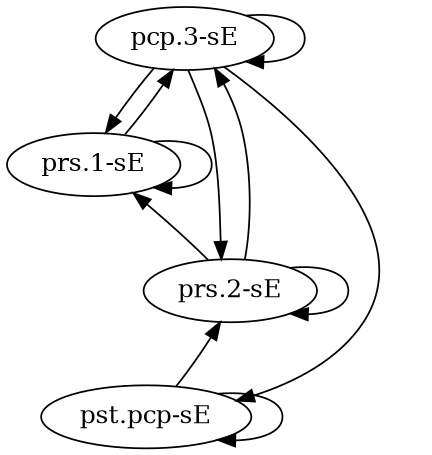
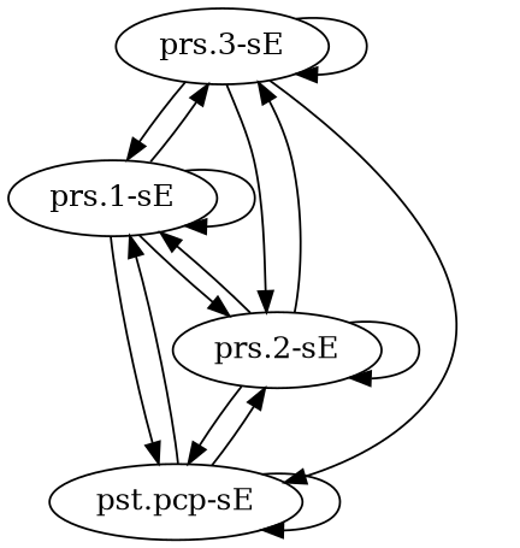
  digraph {
    node [tense=prs weight=1.0]
    edge [weight=1.0]
-   "prs.3-sE" [cell="prs.3" label="pcp.3-sE"]
+   "prs.3-sE" [cell="prs.3"]
    "prs.1-sE" [cell="prs.1"]
    "pst.pcp-sE" [cell="pst.pcp" tense="pst.pcp" weight=0.15]
    "prs.2-sE" [cell="prs.2"]
    "prs.3-sE" -> "prs.3-sE"
    "prs.3-sE" -> "prs.1-sE"
    "prs.3-sE" -> "pst.pcp-sE" [weight=0.0465]
    "prs.3-sE" -> "prs.2-sE"
    "prs.1-sE" -> "prs.3-sE"
    "prs.1-sE" -> "prs.1-sE"
+   "prs.1-sE" -> "pst.pcp-sE" [weight=0.0465]
+   "prs.1-sE" -> "prs.2-sE"
+   "pst.pcp-sE" -> "prs.1-sE" [weight=0.0]
    "pst.pcp-sE" -> "pst.pcp-sE" [weight=0.15]
    "pst.pcp-sE" -> "prs.2-sE" [weight=0.0]
    "prs.2-sE" -> "prs.3-sE"
    "prs.2-sE" -> "prs.1-sE"
+   "prs.2-sE" -> "pst.pcp-sE" [weight=0.0465]
    "prs.2-sE" -> "prs.2-sE"
  }
